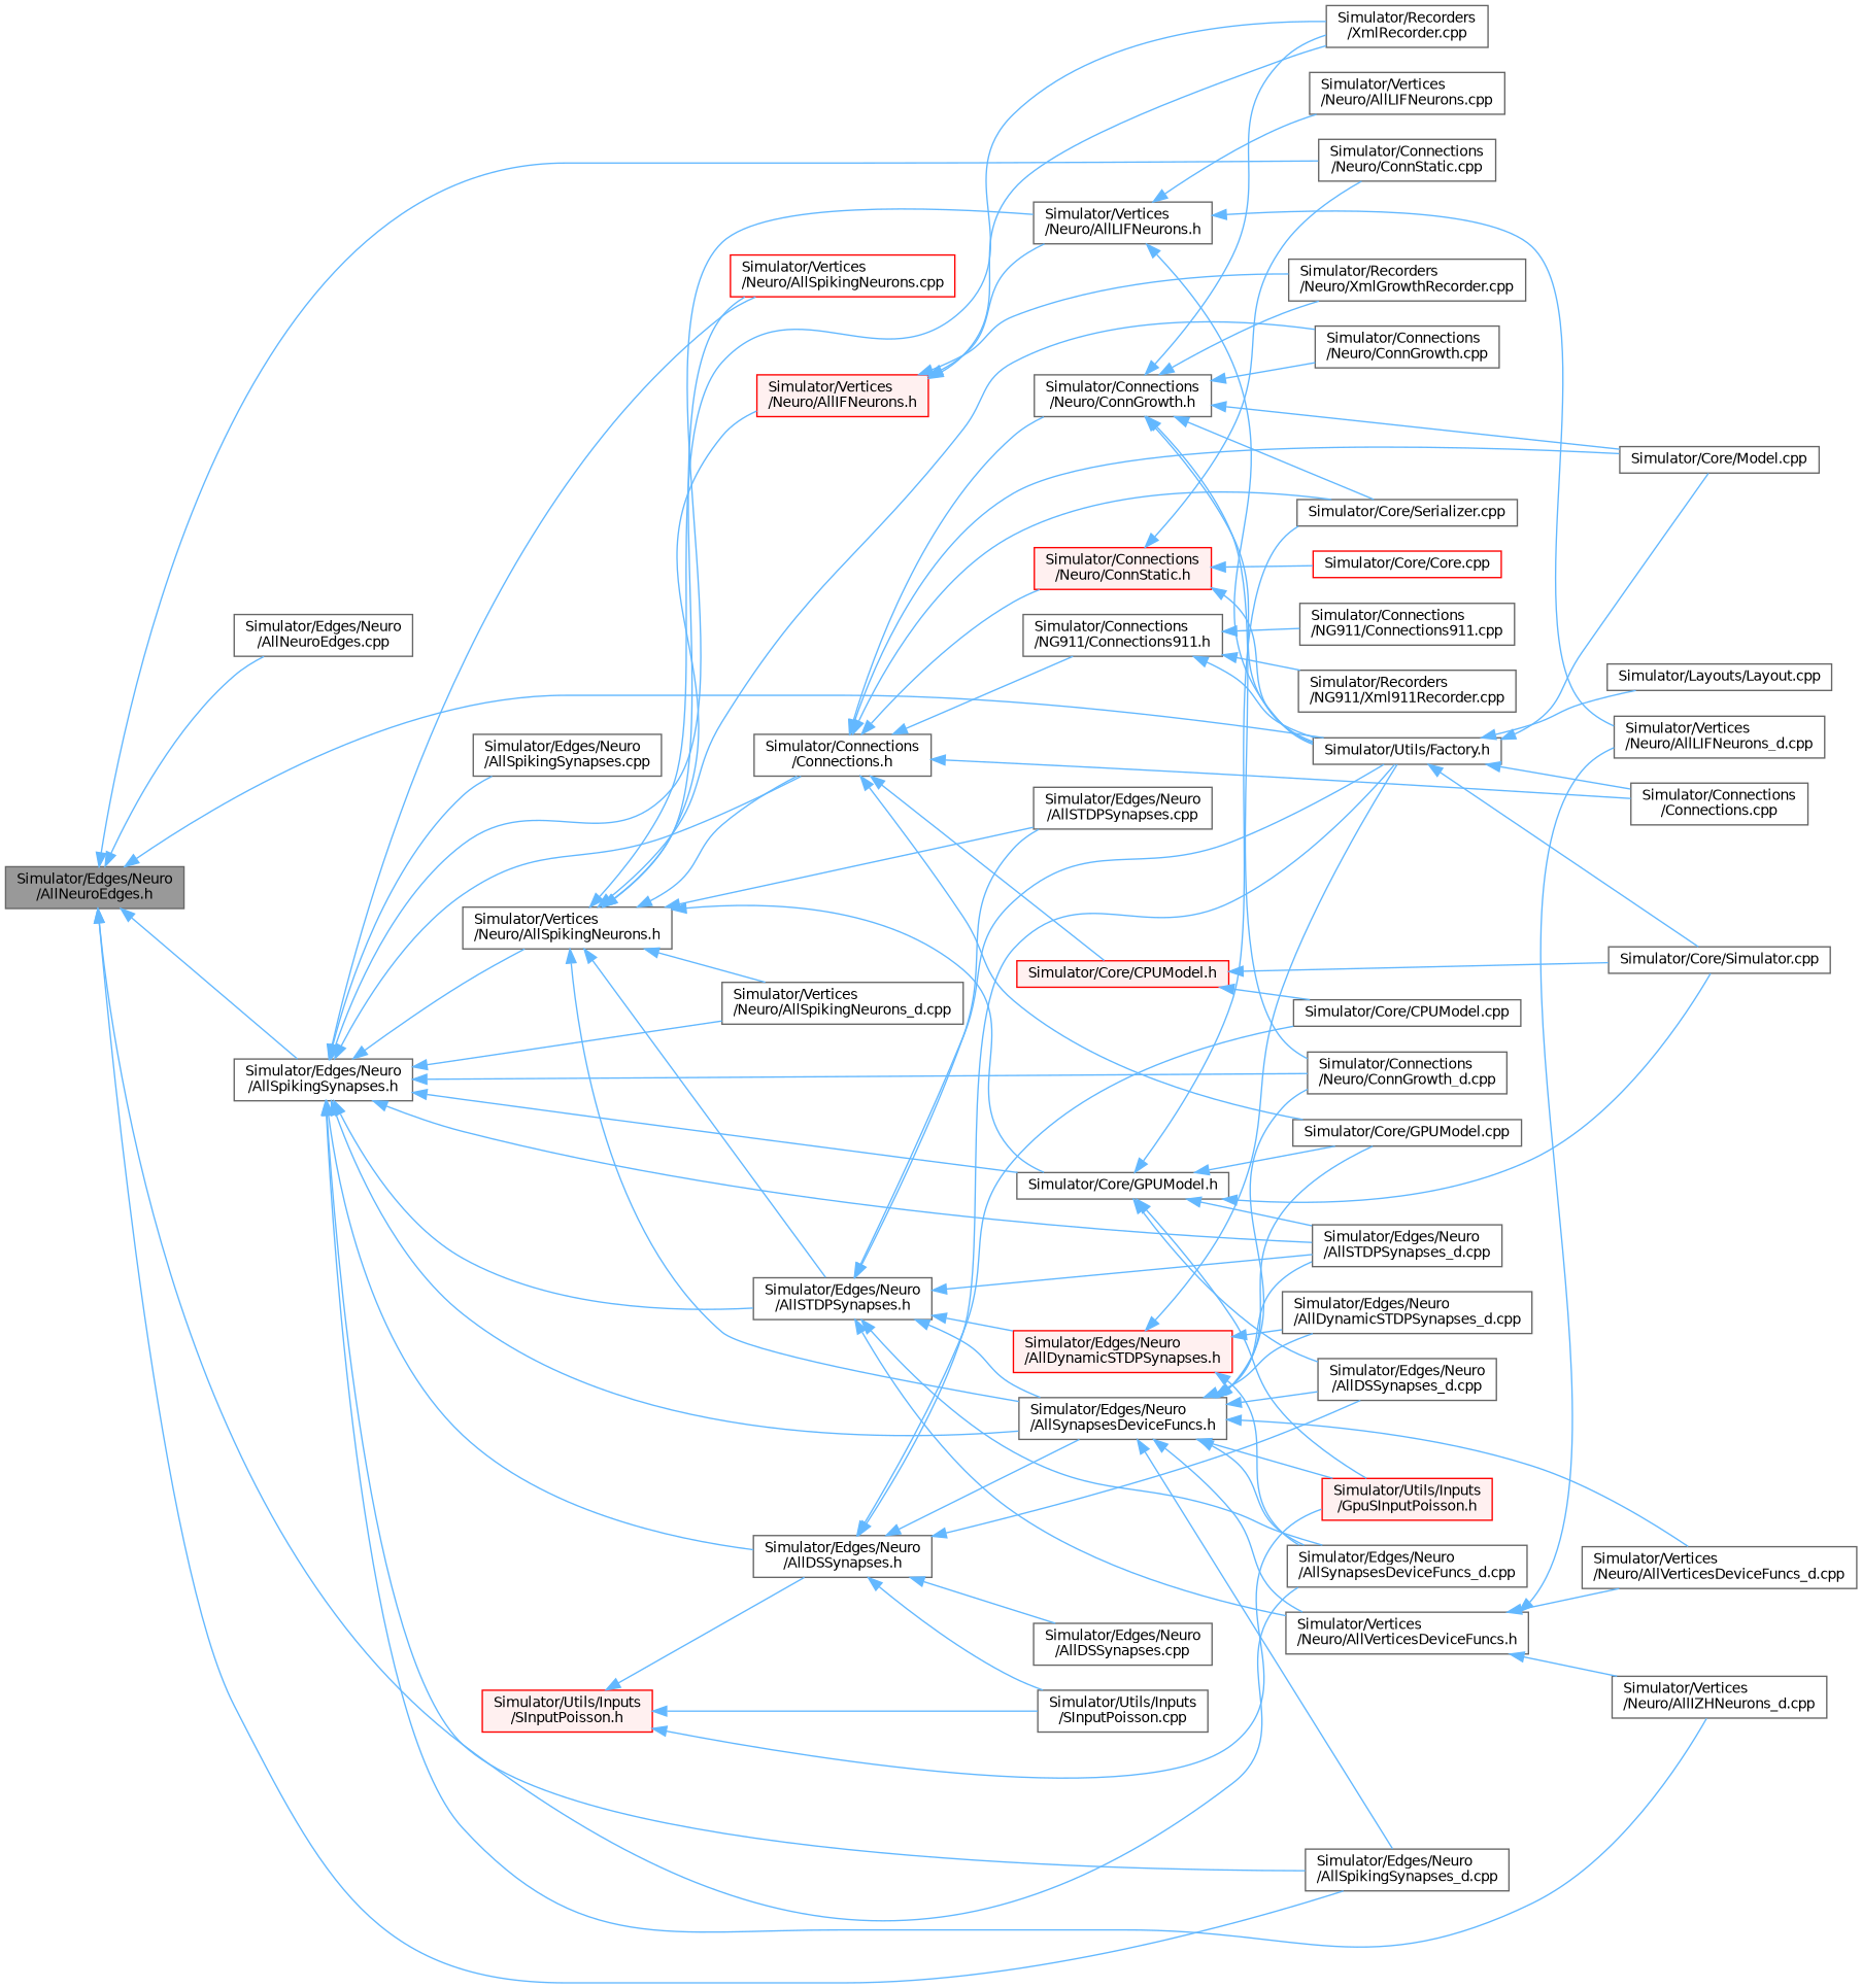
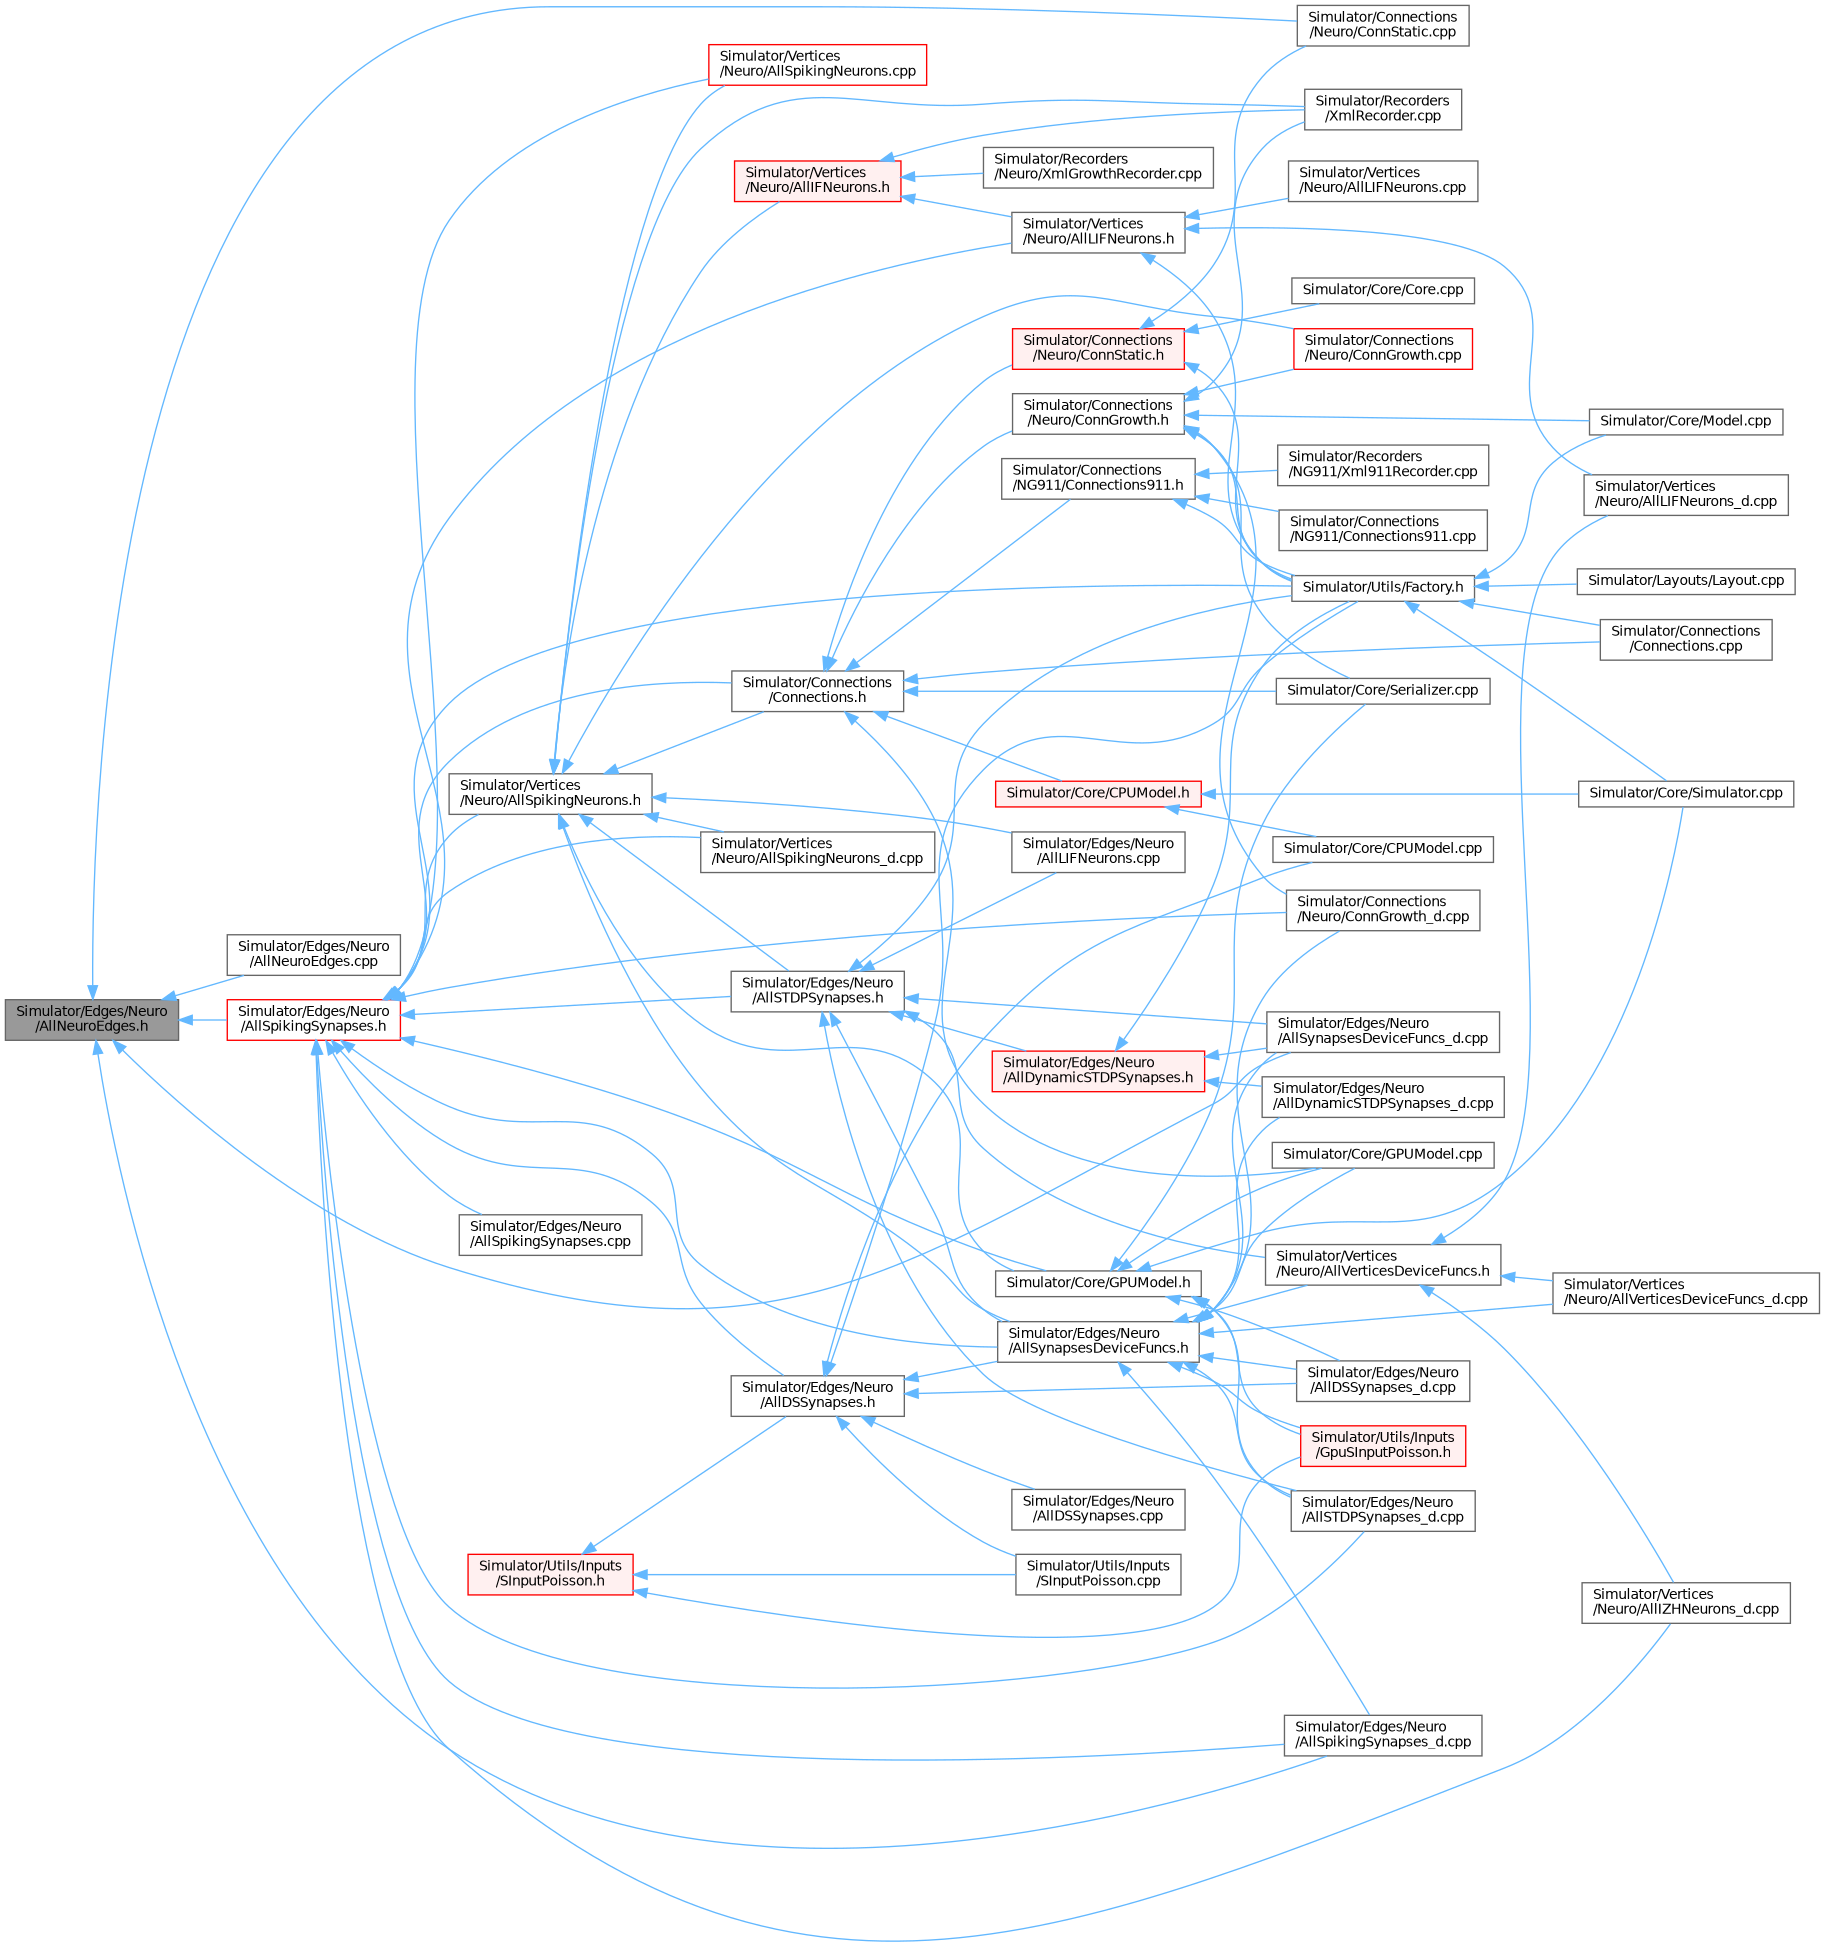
  digraph {
    rankdir=LR
    node [color=grey40 fillcolor=white fontname=Helvetica fontsize=10 shape=box style=filled]
    edge [color=steelblue1 dir=back fontname=Helvetica fontsize=10 labelfontname=Helvetica labelfontsize=10 style=solid]
    n1 [color=gray40 fillcolor=grey60 fontcolor=black height=0.2 label="Simulator/Edges/Neuro\l/AllNeuroEdges.h" width=0.4]
    n2 [height=0.2 label="Simulator/Connections\l/Neuro/ConnStatic.cpp" width=0.4]
    n3 [height=0.2 label="Simulator/Edges/Neuro\l/AllNeuroEdges.cpp" width=0.4]
-   n4 [height=0.2 label="Simulator/Edges/Neuro\l/AllSpikingSynapses.h" width=0.4]
+   n4 [color=red height=0.2 label="Simulator/Edges/Neuro\l/AllSpikingSynapses.h" width=0.4]
    n5 [height=0.2 label="Simulator/Edges/Neuro\l/AllSpikingSynapses_d.cpp" width=0.4]
    n6 [height=0.2 label="Simulator/Edges/Neuro\l/AllSynapsesDeviceFuncs_d.cpp" width=0.4]
    n7 [height=0.2 label="Simulator/Connections\l/Connections.h" width=0.4]
    n8 [height=0.2 label="Simulator/Utils/Factory.h" width=0.4]
    n9 [height=0.2 label="Simulator/Connections\l/Neuro/ConnGrowth_d.cpp" width=0.4]
    n10 [height=0.2 label="Simulator/Core/GPUModel.h" width=0.4]
    n11 [height=0.2 label="Simulator/Edges/Neuro\l/AllSTDPSynapses_d.cpp" width=0.4]
    n12 [height=0.2 label="Simulator/Edges/Neuro\l/AllDSSynapses.h" width=0.4]
    n13 [height=0.2 label="Simulator/Edges/Neuro\l/AllSynapsesDeviceFuncs.h" width=0.4]
    n14 [height=0.2 label="Simulator/Vertices\l/Neuro/AllIZHNeurons_d.cpp" width=0.4]
    n15 [height=0.2 label="Simulator/Edges/Neuro\l/AllSTDPSynapses.h" width=0.4]
    n16 [height=0.2 label="Simulator/Edges/Neuro\l/AllSpikingSynapses.cpp" width=0.4]
    n17 [height=0.2 label="Simulator/Vertices\l/Neuro/AllLIFNeurons.h" width=0.4]
    n18 [color=red height=0.2 label="Simulator/Vertices\l/Neuro/AllSpikingNeurons.cpp" width=0.4]
    n19 [height=0.2 label="Simulator/Vertices\l/Neuro/AllSpikingNeurons.h" width=0.4]
    n20 [height=0.2 label="Simulator/Vertices\l/Neuro/AllSpikingNeurons_d.cpp" width=0.4]
    n21 [height=0.2 label="Simulator/Connections\l/Connections.cpp" width=0.4]
    n22 [height=0.2 label="Simulator/Connections\l/NG911/Connections911.h" width=0.4]
    n23 [height=0.2 label="Simulator/Core/Model.cpp" width=0.4]
    n24 [height=0.2 label="Simulator/Connections\l/Neuro/ConnGrowth.h" width=0.4]
    n25 [height=0.2 label="Simulator/Core/Serializer.cpp" width=0.4]
    n26 [color=red fillcolor="#FFF0F0" height=0.2 label="Simulator/Connections\l/Neuro/ConnStatic.h" width=0.4]
    n27 [color=red fillcolor="#FFF0F0" height=0.2 label="Simulator/Core/CPUModel.h" width=0.4]
    n28 [height=0.2 label="Simulator/Core/GPUModel.cpp" width=0.4]
    n29 [height=0.2 label="Simulator/Core/Simulator.cpp" width=0.4]
    n30 [height=0.2 label="Simulator/Layouts/Layout.cpp" width=0.4]
    n31 [height=0.2 label="Simulator/Edges/Neuro\l/AllDSSynapses_d.cpp" width=0.4]
    n32 [color=red fillcolor="#FFF0F0" height=0.2 label="Simulator/Utils/Inputs\l/GpuSInputPoisson.h" width=0.4]
    n33 [height=0.2 label="Simulator/Core/CPUModel.cpp" width=0.4]
    n34 [height=0.2 label="Simulator/Edges/Neuro\l/AllDSSynapses.cpp" width=0.4]
    n35 [height=0.2 label="Simulator/Utils/Inputs\l/SInputPoisson.cpp" width=0.4]
    n36 [height=0.2 label="Simulator/Edges/Neuro\l/AllDynamicSTDPSynapses_d.cpp" width=0.4]
    n37 [height=0.2 label="Simulator/Vertices\l/Neuro/AllVerticesDeviceFuncs.h" width=0.4]
    n38 [height=0.2 label="Simulator/Vertices\l/Neuro/AllVerticesDeviceFuncs_d.cpp" width=0.4]
    n39 [color=red fillcolor="#FFF0F0" height=0.2 label="Simulator/Edges/Neuro\l/AllDynamicSTDPSynapses.h" width=0.4]
-   n40 [height=0.2 label="Simulator/Edges/Neuro\l/AllSTDPSynapses.cpp" width=0.4]
+   n40 [height=0.2 label="Simulator/Edges/Neuro\l/AllLIFNeurons.cpp" width=0.4]
    n41 [height=0.2 label="Simulator/Vertices\l/Neuro/AllLIFNeurons_d.cpp" width=0.4]
    n42 [height=0.2 label="Simulator/Vertices\l/Neuro/AllLIFNeurons.cpp" width=0.4]
-   n43 [height=0.2 label="Simulator/Connections\l/Neuro/ConnGrowth.cpp" width=0.4]
+   n43 [color=red height=0.2 label="Simulator/Connections\l/Neuro/ConnGrowth.cpp" width=0.4]
    n44 [height=0.2 label="Simulator/Recorders\l/XmlRecorder.cpp" width=0.4]
    n45 [color=red fillcolor="#FFF0F0" height=0.2 label="Simulator/Vertices\l/Neuro/AllIFNeurons.h" width=0.4]
    n46 [height=0.2 label="Simulator/Connections\l/NG911/Connections911.cpp" width=0.4]
    n47 [height=0.2 label="Simulator/Recorders\l/NG911/Xml911Recorder.cpp" width=0.4]
    n48 [height=0.2 label="Simulator/Recorders\l/Neuro/XmlGrowthRecorder.cpp" width=0.4]
-   n49 [color=red height=0.2 label="Simulator/Core/Core.cpp" width=0.4]
+   n49 [height=0.2 label="Simulator/Core/Core.cpp" width=0.4]
    n50 [color=red fillcolor="#FFF0F0" height=0.2 label="Simulator/Utils/Inputs\l/SInputPoisson.h" width=0.4]
    n1 -> n2
    n1 -> n3
    n1 -> n4
    n1 -> n5
    n1 -> n6
    n4 -> n5
    n4 -> n7
-   n1 -> n8
+   n4 -> n8
    n4 -> n9
    n4 -> n10
    n4 -> n11
    n4 -> n12
    n4 -> n13
    n4 -> n14
    n4 -> n15
    n4 -> n16
    n4 -> n17
    n4 -> n18
    n4 -> n19
    n4 -> n20
    n7 -> n21
    n7 -> n22
-   n7 -> n23
    n7 -> n24
    n7 -> n25
    n7 -> n26
    n7 -> n27
    n7 -> n28
    n8 -> n21
    n8 -> n23
    n8 -> n29
    n8 -> n30
    n10 -> n11
    n10 -> n25
    n10 -> n28
    n10 -> n29
    n10 -> n31
    n10 -> n32
    n12 -> n8
    n12 -> n13
    n12 -> n31
    n12 -> n33
    n12 -> n34
    n12 -> n35
    n13 -> n5
    n13 -> n6
    n13 -> n9
    n13 -> n11
    n13 -> n28
    n13 -> n31
    n13 -> n32
    n13 -> n36
    n13 -> n37
    n13 -> n38
    n15 -> n6
    n15 -> n8
    n15 -> n11
    n15 -> n13
    n15 -> n37
    n15 -> n39
    n15 -> n40
    n17 -> n8
    n17 -> n41
    n17 -> n42
    n19 -> n7
    n19 -> n10
    n19 -> n13
    n19 -> n15
    n19 -> n18
    n19 -> n20
    n19 -> n40
    n19 -> n43
    n19 -> n44
    n19 -> n45
    n22 -> n8
    n22 -> n46
    n22 -> n47
    n24 -> n8
    n24 -> n9
    n24 -> n23
    n24 -> n25
    n24 -> n43
    n24 -> n44
-   n24 -> n48
    n26 -> n2
    n26 -> n8
    n26 -> n49
    n27 -> n29
    n27 -> n33
    n37 -> n14
    n37 -> n38
    n37 -> n41
    n39 -> n6
    n39 -> n8
    n39 -> n36
    n45 -> n17
    n45 -> n44
    n45 -> n48
    n50 -> n12
    n50 -> n32
    n50 -> n35
  }
